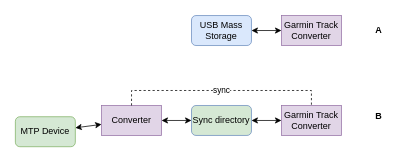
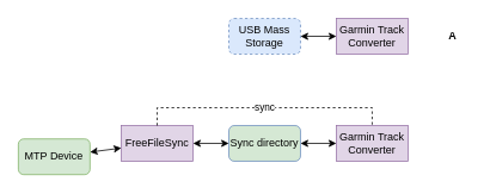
  <mxCell id="0" />
  <mxCell id="1" parent="0" />
  <mxCell id="2" value="MTP Device" style="rounded=1;whiteSpace=wrap;html=1;fillColor=#d5e8d4;strokeColor=#82b366;" vertex="1" parent="1"><mxGeometry x="20" y="155" width="80" height="40" as="geometry" /></mxCell>
  <mxCell id="3" value="Sync directory" style="rounded=1;whiteSpace=wrap;html=1;fillColor=#d5e8d4;strokeColor=#6c8ebf;" vertex="1" parent="1"><mxGeometry x="255" y="140" width="80" height="40" as="geometry" /></mxCell>
- <mxCell id="4" value="Converter" style="rounded=0;whiteSpace=wrap;html=1;fillColor=#e1d5e7;strokeColor=#9673a6;" vertex="1" parent="1"><mxGeometry x="135" y="140" width="80" height="40" as="geometry" /></mxCell>
- <mxCell id="5" value="USB Mass Storage" style="rounded=1;whiteSpace=wrap;html=1;fillColor=#dae8fc;strokeColor=#6c8ebf;" vertex="1" parent="1"><mxGeometry x="255" y="20" width="80" height="40" as="geometry" /></mxCell>
+ <mxCell id="4" value="FreeFileSync" style="rounded=0;whiteSpace=wrap;html=1;fillColor=#e1d5e7;strokeColor=#9673a6;" vertex="1" parent="1"><mxGeometry x="135" y="140" width="80" height="40" as="geometry" /></mxCell>
+ <mxCell id="5" value="USB Mass Storage" style="rounded=1;whiteSpace=wrap;html=1;fillColor=#dae8fc;strokeColor=#6c8ebf;dashed=1;" vertex="1" parent="1"><mxGeometry x="255" y="20" width="80" height="40" as="geometry" /></mxCell>
  <mxCell id="6" value="Garmin Track Converter" style="rounded=0;whiteSpace=wrap;html=1;fillColor=#e1d5e7;strokeColor=#9673a6;" vertex="1" parent="1"><mxGeometry x="375" y="140" width="80" height="40" as="geometry" /></mxCell>
  <mxCell id="7" value="Garmin Track Converter" style="rounded=0;whiteSpace=wrap;html=1;fillColor=#e1d5e7;strokeColor=#9673a6;" vertex="1" parent="1"><mxGeometry x="375" y="20" width="80" height="40" as="geometry" /></mxCell>
  <mxCell id="8" value="" style="endArrow=classic;startArrow=classic;html=1;rounded=0;" edge="1" parent="1" source="2" target="4"><mxGeometry width="50" height="50" relative="1" as="geometry"><mxPoint x="65" y="260" as="sourcePoint" /><mxPoint x="115" y="210" as="targetPoint" /></mxGeometry></mxCell>
  <mxCell id="9" value="" style="endArrow=classic;startArrow=classic;html=1;rounded=0;" edge="1" parent="1" source="4" target="3"><mxGeometry width="50" height="50" relative="1" as="geometry"><mxPoint x="105" y="170" as="sourcePoint" /><mxPoint x="145" y="170" as="targetPoint" /></mxGeometry></mxCell>
  <mxCell id="10" value="" style="endArrow=classic;startArrow=classic;html=1;rounded=0;" edge="1" parent="1" source="3" target="6"><mxGeometry width="50" height="50" relative="1" as="geometry"><mxPoint x="225" y="170" as="sourcePoint" /><mxPoint x="265" y="170" as="targetPoint" /></mxGeometry></mxCell>
  <mxCell id="11" value="sync" style="endArrow=none;dashed=1;html=1;rounded=0;" edge="1" parent="1" source="4" target="6"><mxGeometry width="50" height="50" relative="1" as="geometry"><mxPoint x="265" y="100" as="sourcePoint" /><mxPoint x="315" y="50" as="targetPoint" /><Array as="points"><mxPoint x="175" y="120" /><mxPoint x="415" y="120" /></Array></mxGeometry></mxCell>
  <mxCell id="12" value="" style="endArrow=classic;startArrow=classic;html=1;rounded=0;" edge="1" parent="1" source="5" target="7"><mxGeometry width="50" height="50" relative="1" as="geometry"><mxPoint x="335" y="39.76" as="sourcePoint" /><mxPoint x="375" y="39.76" as="targetPoint" /></mxGeometry></mxCell>
  <mxCell id="13" value="A" style="text;html=1;strokeColor=none;fillColor=none;align=center;verticalAlign=middle;whiteSpace=wrap;rounded=0;fontStyle=1" vertex="1" parent="1"><mxGeometry x="485" y="25" width="40" height="30" as="geometry" /></mxCell>
- <mxCell id="14" value="B" style="text;html=1;strokeColor=none;fillColor=none;align=center;verticalAlign=middle;whiteSpace=wrap;rounded=0;fontStyle=1" vertex="1" parent="1"><mxGeometry x="485" y="140" width="40" height="30" as="geometry" /></mxCell>
